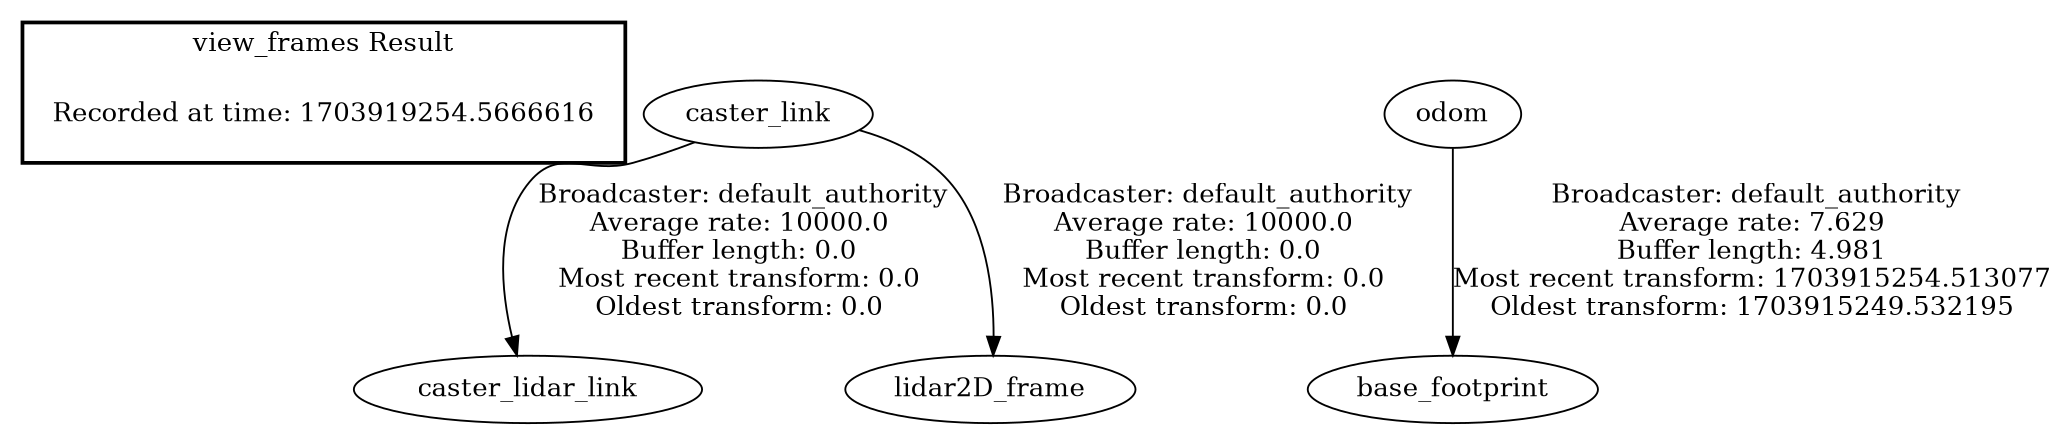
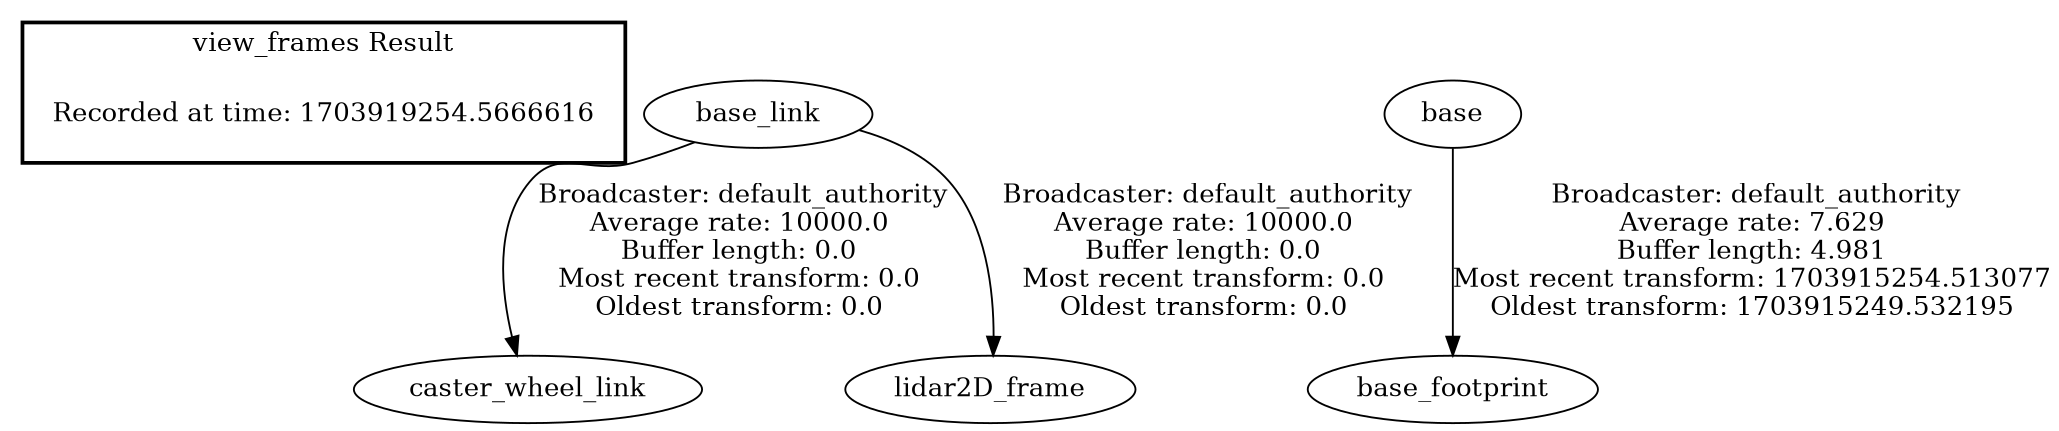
  digraph {
    n1 [label="Recorded at time: 1703919254.5666616" shape=plaintext]
-   base_link [label=caster_link]
-   caster_wheel_link [label=caster_lidar_link]
+   base_link
+   caster_wheel_link
    lidar2D_frame
-   odom
+   odom [label=base]
    base_footprint
    subgraph cluster_1 {
      color=black
      label="view_frames Result"
      style=bold
      n1
    }
    base_link -> caster_wheel_link [label=" Broadcaster: default_authority\nAverage rate: 10000.0\nBuffer length: 0.0\nMost recent transform: 0.0\nOldest transform: 0.0\n"]
    base_link -> lidar2D_frame [label=" Broadcaster: default_authority\nAverage rate: 10000.0\nBuffer length: 0.0\nMost recent transform: 0.0\nOldest transform: 0.0\n"]
    odom -> base_footprint [label=" Broadcaster: default_authority\nAverage rate: 7.629\nBuffer length: 4.981\nMost recent transform: 1703915254.513077\nOldest transform: 1703915249.532195\n"]
  }
